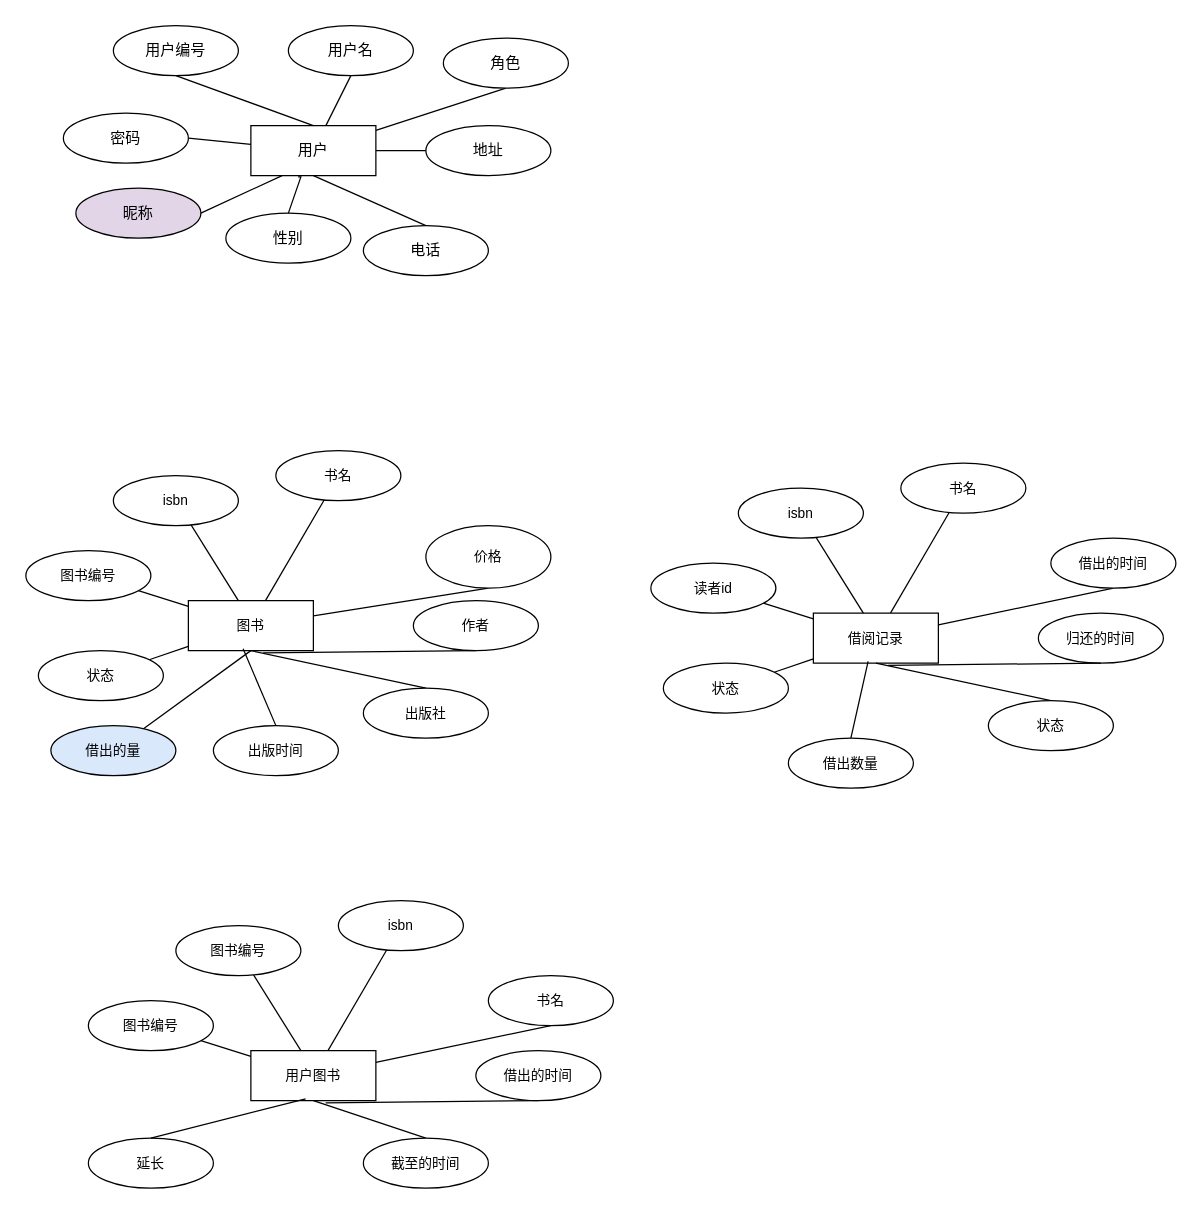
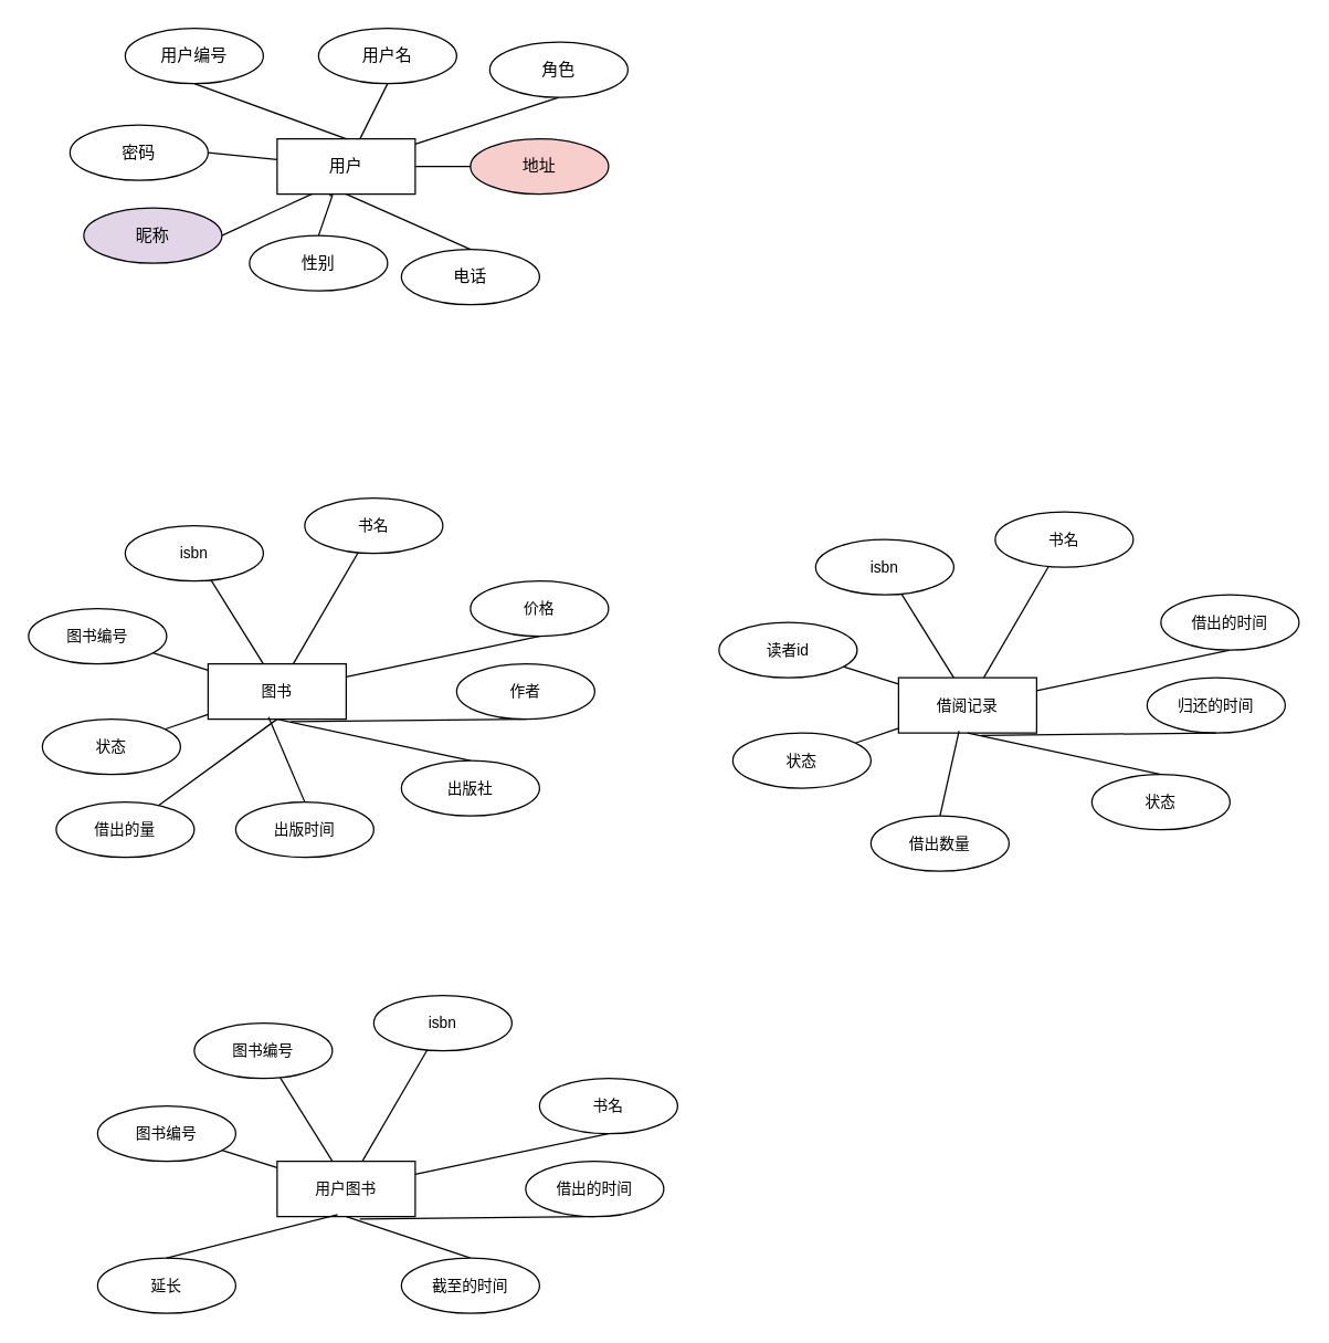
  <mxCell id="0" />
  <mxCell id="1" parent="0" />
  <mxCell id="2" value="用户" style="whiteSpace=wrap;html=1;align=center;" vertex="1" parent="1"><mxGeometry x="200" y="100" width="100" height="40" as="geometry" /></mxCell>
  <mxCell id="3" style="edgeStyle=none;rounded=0;orthogonalLoop=1;jettySize=auto;html=1;exitX=0.5;exitY=1;exitDx=0;exitDy=0;entryX=0.5;entryY=0;entryDx=0;entryDy=0;endArrow=none;endFill=0;" edge="1" parent="1" source="4" target="2"><mxGeometry relative="1" as="geometry" /></mxCell>
  <mxCell id="4" value="用户编号" style="ellipse;whiteSpace=wrap;html=1;align=center;" vertex="1" parent="1"><mxGeometry x="90" y="20" width="100" height="40" as="geometry" /></mxCell>
  <mxCell id="5" style="edgeStyle=none;rounded=0;orthogonalLoop=1;jettySize=auto;html=1;exitX=0.5;exitY=1;exitDx=0;exitDy=0;endArrow=none;endFill=0;" edge="1" parent="1" source="6" target="2"><mxGeometry relative="1" as="geometry" /></mxCell>
  <mxCell id="6" value="用户名" style="ellipse;whiteSpace=wrap;html=1;align=center;" vertex="1" parent="1"><mxGeometry x="230" y="20" width="100" height="40" as="geometry" /></mxCell>
  <mxCell id="7" style="edgeStyle=none;rounded=0;orthogonalLoop=1;jettySize=auto;html=1;exitX=1;exitY=0.5;exitDx=0;exitDy=0;endArrow=none;endFill=0;" edge="1" parent="1" source="8" target="2"><mxGeometry relative="1" as="geometry" /></mxCell>
  <mxCell id="8" value="密码" style="ellipse;whiteSpace=wrap;html=1;align=center;" vertex="1" parent="1"><mxGeometry x="50" y="90" width="100" height="40" as="geometry" /></mxCell>
  <mxCell id="9" style="edgeStyle=none;rounded=0;orthogonalLoop=1;jettySize=auto;html=1;exitX=1;exitY=0.5;exitDx=0;exitDy=0;entryX=0.25;entryY=1;entryDx=0;entryDy=0;endArrow=none;endFill=0;" edge="1" parent="1" source="10" target="2"><mxGeometry relative="1" as="geometry" /></mxCell>
  <mxCell id="10" value="昵称" style="ellipse;whiteSpace=wrap;html=1;align=center;fillColor=#e1d5e7;" vertex="1" parent="1"><mxGeometry x="60" y="150" width="100" height="40" as="geometry" /></mxCell>
  <mxCell id="11" value="性别" style="ellipse;whiteSpace=wrap;html=1;align=center;" vertex="1" parent="1"><mxGeometry x="180" y="170" width="100" height="40" as="geometry" /></mxCell>
  <mxCell id="12" style="edgeStyle=none;rounded=0;orthogonalLoop=1;jettySize=auto;html=1;exitX=0.5;exitY=0;exitDx=0;exitDy=0;entryX=0.5;entryY=1;entryDx=0;entryDy=0;endArrow=none;endFill=0;" edge="1" parent="1" source="13" target="2"><mxGeometry relative="1" as="geometry" /></mxCell>
  <mxCell id="13" value="电话" style="ellipse;whiteSpace=wrap;html=1;align=center;" vertex="1" parent="1"><mxGeometry x="290" y="180" width="100" height="40" as="geometry" /></mxCell>
  <mxCell id="14" style="edgeStyle=none;rounded=0;orthogonalLoop=1;jettySize=auto;html=1;exitX=0;exitY=0.5;exitDx=0;exitDy=0;entryX=1;entryY=0.5;entryDx=0;entryDy=0;endArrow=none;endFill=0;" edge="1" parent="1" source="15" target="2"><mxGeometry relative="1" as="geometry" /></mxCell>
- <mxCell id="15" value="地址" style="ellipse;whiteSpace=wrap;html=1;align=center;" vertex="1" parent="1"><mxGeometry x="340" y="100" width="100" height="40" as="geometry" /></mxCell>
+ <mxCell id="15" value="地址" style="ellipse;whiteSpace=wrap;html=1;align=center;fillColor=#f8cecc;" vertex="1" parent="1"><mxGeometry x="340" y="100" width="100" height="40" as="geometry" /></mxCell>
  <mxCell id="16" style="edgeStyle=none;rounded=0;orthogonalLoop=1;jettySize=auto;html=1;exitX=0.5;exitY=1;exitDx=0;exitDy=0;endArrow=none;endFill=0;" edge="1" parent="1" source="17" target="2"><mxGeometry relative="1" as="geometry" /></mxCell>
  <mxCell id="17" value="角色" style="ellipse;whiteSpace=wrap;html=1;align=center;" vertex="1" parent="1"><mxGeometry x="354" y="30" width="100" height="40" as="geometry" /></mxCell>
  <mxCell id="18" style="edgeStyle=none;rounded=0;orthogonalLoop=1;jettySize=auto;html=1;exitX=0.5;exitY=0;exitDx=0;exitDy=0;entryX=0.378;entryY=1.023;entryDx=0;entryDy=0;entryPerimeter=0;endArrow=none;endFill=0;" edge="1" parent="1" source="11" target="2"><mxGeometry relative="1" as="geometry"><Array as="points"><mxPoint x="240" y="141" /></Array></mxGeometry></mxCell>
  <mxCell id="19" value="" style="edgeStyle=none;shape=connector;rounded=0;orthogonalLoop=1;jettySize=auto;html=1;labelBackgroundColor=default;strokeColor=default;align=center;verticalAlign=middle;fontFamily=Helvetica;fontSize=11;fontColor=default;endArrow=none;endFill=0;" edge="1" parent="1" source="21" target="25"><mxGeometry relative="1" as="geometry" /></mxCell>
  <mxCell id="20" style="edgeStyle=none;shape=connector;rounded=0;orthogonalLoop=1;jettySize=auto;html=1;exitX=0.5;exitY=1;exitDx=0;exitDy=0;labelBackgroundColor=default;strokeColor=default;align=center;verticalAlign=middle;fontFamily=Helvetica;fontSize=11;fontColor=default;endArrow=none;endFill=0;" edge="1" parent="1" source="21" target="34"><mxGeometry relative="1" as="geometry" /></mxCell>
  <mxCell id="21" value="图书" style="whiteSpace=wrap;html=1;align=center;fontFamily=Helvetica;fontSize=11;fontColor=default;" vertex="1" parent="1"><mxGeometry x="150" y="480" width="100" height="40" as="geometry" /></mxCell>
  <mxCell id="22" value="" style="edgeStyle=none;shape=connector;rounded=0;orthogonalLoop=1;jettySize=auto;html=1;labelBackgroundColor=default;strokeColor=default;align=center;verticalAlign=middle;fontFamily=Helvetica;fontSize=11;fontColor=default;endArrow=none;endFill=0;" edge="1" parent="1" source="23" target="21"><mxGeometry relative="1" as="geometry" /></mxCell>
  <mxCell id="23" value="图书编号" style="ellipse;whiteSpace=wrap;html=1;align=center;fontFamily=Helvetica;fontSize=11;fontColor=default;" vertex="1" parent="1"><mxGeometry x="20" y="440" width="100" height="40" as="geometry" /></mxCell>
  <mxCell id="24" value="isbn" style="ellipse;whiteSpace=wrap;html=1;align=center;fontFamily=Helvetica;fontSize=11;fontColor=default;" vertex="1" parent="1"><mxGeometry x="90" y="380" width="100" height="40" as="geometry" /></mxCell>
  <mxCell id="25" value="书名" style="ellipse;whiteSpace=wrap;html=1;align=center;fontFamily=Helvetica;fontSize=11;fontColor=default;" vertex="1" parent="1"><mxGeometry x="220" y="360" width="100" height="40" as="geometry" /></mxCell>
  <mxCell id="26" style="edgeStyle=none;shape=connector;rounded=0;orthogonalLoop=1;jettySize=auto;html=1;exitX=0.5;exitY=1;exitDx=0;exitDy=0;labelBackgroundColor=default;strokeColor=default;align=center;verticalAlign=middle;fontFamily=Helvetica;fontSize=11;fontColor=default;endArrow=none;endFill=0;" edge="1" parent="1" source="27" target="21"><mxGeometry relative="1" as="geometry" /></mxCell>
- <mxCell id="27" value="价格" style="ellipse;whiteSpace=wrap;html=1;align=center;fontFamily=Helvetica;fontSize=11;fontColor=default;" vertex="1" parent="1"><mxGeometry x="340" y="420" width="100" height="50" as="geometry" /></mxCell>
+ <mxCell id="27" value="价格" style="ellipse;whiteSpace=wrap;html=1;align=center;fontFamily=Helvetica;fontSize=11;fontColor=default;" vertex="1" parent="1"><mxGeometry x="340" y="420" width="100" height="40" as="geometry" /></mxCell>
  <mxCell id="28" value="作者" style="ellipse;whiteSpace=wrap;html=1;align=center;fontFamily=Helvetica;fontSize=11;fontColor=default;" vertex="1" parent="1"><mxGeometry x="330" y="480" width="100" height="40" as="geometry" /></mxCell>
  <mxCell id="29" style="edgeStyle=none;shape=connector;rounded=0;orthogonalLoop=1;jettySize=auto;html=1;exitX=0.5;exitY=0;exitDx=0;exitDy=0;entryX=0.5;entryY=1;entryDx=0;entryDy=0;labelBackgroundColor=default;strokeColor=default;align=center;verticalAlign=middle;fontFamily=Helvetica;fontSize=11;fontColor=default;endArrow=none;endFill=0;" edge="1" parent="1" source="30" target="21"><mxGeometry relative="1" as="geometry" /></mxCell>
  <mxCell id="30" value="出版社" style="ellipse;whiteSpace=wrap;html=1;align=center;fontFamily=Helvetica;fontSize=11;fontColor=default;" vertex="1" parent="1"><mxGeometry x="290" y="550" width="100" height="40" as="geometry" /></mxCell>
  <mxCell id="31" value="出版时间" style="ellipse;whiteSpace=wrap;html=1;align=center;fontFamily=Helvetica;fontSize=11;fontColor=default;" vertex="1" parent="1"><mxGeometry x="170" y="580" width="100" height="40" as="geometry" /></mxCell>
  <mxCell id="32" value="" style="edgeStyle=none;shape=connector;rounded=0;orthogonalLoop=1;jettySize=auto;html=1;labelBackgroundColor=default;strokeColor=default;align=center;verticalAlign=middle;fontFamily=Helvetica;fontSize=11;fontColor=default;endArrow=none;endFill=0;" edge="1" parent="1" source="33" target="21"><mxGeometry relative="1" as="geometry" /></mxCell>
  <mxCell id="33" value="状态" style="ellipse;whiteSpace=wrap;html=1;align=center;fontFamily=Helvetica;fontSize=11;fontColor=default;" vertex="1" parent="1"><mxGeometry x="30" y="520" width="100" height="40" as="geometry" /></mxCell>
- <mxCell id="34" value="借出的量" style="ellipse;whiteSpace=wrap;html=1;align=center;fontFamily=Helvetica;fontSize=11;fontColor=default;fillColor=#dae8fc;" vertex="1" parent="1"><mxGeometry x="40" y="580" width="100" height="40" as="geometry" /></mxCell>
+ <mxCell id="34" value="借出的量" style="ellipse;whiteSpace=wrap;html=1;align=center;fontFamily=Helvetica;fontSize=11;fontColor=default;" vertex="1" parent="1"><mxGeometry x="40" y="580" width="100" height="40" as="geometry" /></mxCell>
  <mxCell id="35" style="edgeStyle=none;shape=connector;rounded=0;orthogonalLoop=1;jettySize=auto;html=1;entryX=0.4;entryY=0;entryDx=0;entryDy=0;entryPerimeter=0;labelBackgroundColor=default;strokeColor=default;align=center;verticalAlign=middle;fontFamily=Helvetica;fontSize=11;fontColor=default;endArrow=none;endFill=0;" edge="1" parent="1" source="24" target="21"><mxGeometry relative="1" as="geometry" /></mxCell>
  <mxCell id="36" style="edgeStyle=none;shape=connector;rounded=0;orthogonalLoop=1;jettySize=auto;html=1;exitX=0.5;exitY=0;exitDx=0;exitDy=0;entryX=0.438;entryY=0.964;entryDx=0;entryDy=0;entryPerimeter=0;labelBackgroundColor=default;strokeColor=default;align=center;verticalAlign=middle;fontFamily=Helvetica;fontSize=11;fontColor=default;endArrow=none;endFill=0;" edge="1" parent="1" source="31" target="21"><mxGeometry relative="1" as="geometry" /></mxCell>
  <mxCell id="37" style="edgeStyle=none;shape=connector;rounded=0;orthogonalLoop=1;jettySize=auto;html=1;exitX=0.5;exitY=1;exitDx=0;exitDy=0;entryX=0.598;entryY=1.044;entryDx=0;entryDy=0;entryPerimeter=0;labelBackgroundColor=default;strokeColor=default;align=center;verticalAlign=middle;fontFamily=Helvetica;fontSize=11;fontColor=default;endArrow=none;endFill=0;" edge="1" parent="1" source="28" target="21"><mxGeometry relative="1" as="geometry" /></mxCell>
  <mxCell id="38" value="" style="edgeStyle=none;shape=connector;rounded=0;orthogonalLoop=1;jettySize=auto;html=1;labelBackgroundColor=default;strokeColor=default;align=center;verticalAlign=middle;fontFamily=Helvetica;fontSize=11;fontColor=default;endArrow=none;endFill=0;" edge="1" source="39" target="43" parent="1"><mxGeometry relative="1" as="geometry" /></mxCell>
  <mxCell id="39" value="用户图书" style="whiteSpace=wrap;html=1;align=center;fontFamily=Helvetica;fontSize=11;fontColor=default;" vertex="1" parent="1"><mxGeometry x="200" y="840" width="100" height="40" as="geometry" /></mxCell>
  <mxCell id="40" value="" style="edgeStyle=none;shape=connector;rounded=0;orthogonalLoop=1;jettySize=auto;html=1;labelBackgroundColor=default;strokeColor=default;align=center;verticalAlign=middle;fontFamily=Helvetica;fontSize=11;fontColor=default;endArrow=none;endFill=0;" edge="1" source="41" target="39" parent="1"><mxGeometry relative="1" as="geometry" /></mxCell>
  <mxCell id="41" value="图书编号" style="ellipse;whiteSpace=wrap;html=1;align=center;fontFamily=Helvetica;fontSize=11;fontColor=default;" vertex="1" parent="1"><mxGeometry x="70" y="800" width="100" height="40" as="geometry" /></mxCell>
  <mxCell id="42" value="图书编号" style="ellipse;whiteSpace=wrap;html=1;align=center;fontFamily=Helvetica;fontSize=11;fontColor=default;" vertex="1" parent="1"><mxGeometry x="140" y="740" width="100" height="40" as="geometry" /></mxCell>
  <mxCell id="43" value="isbn" style="ellipse;whiteSpace=wrap;html=1;align=center;fontFamily=Helvetica;fontSize=11;fontColor=default;" vertex="1" parent="1"><mxGeometry x="270" y="720" width="100" height="40" as="geometry" /></mxCell>
  <mxCell id="44" style="edgeStyle=none;shape=connector;rounded=0;orthogonalLoop=1;jettySize=auto;html=1;exitX=0.5;exitY=1;exitDx=0;exitDy=0;labelBackgroundColor=default;strokeColor=default;align=center;verticalAlign=middle;fontFamily=Helvetica;fontSize=11;fontColor=default;endArrow=none;endFill=0;" edge="1" source="45" target="39" parent="1"><mxGeometry relative="1" as="geometry" /></mxCell>
  <mxCell id="45" value="书名" style="ellipse;whiteSpace=wrap;html=1;align=center;fontFamily=Helvetica;fontSize=11;fontColor=default;" vertex="1" parent="1"><mxGeometry x="390" y="780" width="100" height="40" as="geometry" /></mxCell>
  <mxCell id="46" value="借出的时间" style="ellipse;whiteSpace=wrap;html=1;align=center;fontFamily=Helvetica;fontSize=11;fontColor=default;" vertex="1" parent="1"><mxGeometry x="380" y="840" width="100" height="40" as="geometry" /></mxCell>
  <mxCell id="47" style="edgeStyle=none;shape=connector;rounded=0;orthogonalLoop=1;jettySize=auto;html=1;exitX=0.5;exitY=0;exitDx=0;exitDy=0;entryX=0.5;entryY=1;entryDx=0;entryDy=0;labelBackgroundColor=default;strokeColor=default;align=center;verticalAlign=middle;fontFamily=Helvetica;fontSize=11;fontColor=default;endArrow=none;endFill=0;" edge="1" source="48" target="39" parent="1"><mxGeometry relative="1" as="geometry" /></mxCell>
  <mxCell id="48" value="截至的时间" style="ellipse;whiteSpace=wrap;html=1;align=center;fontFamily=Helvetica;fontSize=11;fontColor=default;" vertex="1" parent="1"><mxGeometry x="290" y="910" width="100" height="40" as="geometry" /></mxCell>
  <mxCell id="49" value="延长" style="ellipse;whiteSpace=wrap;html=1;align=center;fontFamily=Helvetica;fontSize=11;fontColor=default;" vertex="1" parent="1"><mxGeometry x="70" y="910" width="100" height="40" as="geometry" /></mxCell>
  <mxCell id="50" style="edgeStyle=none;shape=connector;rounded=0;orthogonalLoop=1;jettySize=auto;html=1;entryX=0.4;entryY=0;entryDx=0;entryDy=0;entryPerimeter=0;labelBackgroundColor=default;strokeColor=default;align=center;verticalAlign=middle;fontFamily=Helvetica;fontSize=11;fontColor=default;endArrow=none;endFill=0;" edge="1" source="42" target="39" parent="1"><mxGeometry relative="1" as="geometry" /></mxCell>
  <mxCell id="51" style="edgeStyle=none;shape=connector;rounded=0;orthogonalLoop=1;jettySize=auto;html=1;exitX=0.5;exitY=0;exitDx=0;exitDy=0;entryX=0.438;entryY=0.964;entryDx=0;entryDy=0;entryPerimeter=0;labelBackgroundColor=default;strokeColor=default;align=center;verticalAlign=middle;fontFamily=Helvetica;fontSize=11;fontColor=default;endArrow=none;endFill=0;" edge="1" source="49" target="39" parent="1"><mxGeometry relative="1" as="geometry" /></mxCell>
  <mxCell id="52" style="edgeStyle=none;shape=connector;rounded=0;orthogonalLoop=1;jettySize=auto;html=1;exitX=0.5;exitY=1;exitDx=0;exitDy=0;entryX=0.598;entryY=1.044;entryDx=0;entryDy=0;entryPerimeter=0;labelBackgroundColor=default;strokeColor=default;align=center;verticalAlign=middle;fontFamily=Helvetica;fontSize=11;fontColor=default;endArrow=none;endFill=0;" edge="1" source="46" target="39" parent="1"><mxGeometry relative="1" as="geometry" /></mxCell>
  <mxCell id="53" value="" style="edgeStyle=none;shape=connector;rounded=0;orthogonalLoop=1;jettySize=auto;html=1;labelBackgroundColor=default;strokeColor=default;align=center;verticalAlign=middle;fontFamily=Helvetica;fontSize=11;fontColor=default;endArrow=none;endFill=0;" edge="1" source="54" target="58" parent="1"><mxGeometry relative="1" as="geometry" /></mxCell>
  <mxCell id="54" value="借阅记录" style="whiteSpace=wrap;html=1;align=center;fontFamily=Helvetica;fontSize=11;fontColor=default;" vertex="1" parent="1"><mxGeometry x="650" y="490" width="100" height="40" as="geometry" /></mxCell>
  <mxCell id="55" value="" style="edgeStyle=none;shape=connector;rounded=0;orthogonalLoop=1;jettySize=auto;html=1;labelBackgroundColor=default;strokeColor=default;align=center;verticalAlign=middle;fontFamily=Helvetica;fontSize=11;fontColor=default;endArrow=none;endFill=0;" edge="1" source="56" target="54" parent="1"><mxGeometry relative="1" as="geometry" /></mxCell>
  <mxCell id="56" value="读者id" style="ellipse;whiteSpace=wrap;html=1;align=center;fontFamily=Helvetica;fontSize=11;fontColor=default;" vertex="1" parent="1"><mxGeometry x="520" y="450" width="100" height="40" as="geometry" /></mxCell>
  <mxCell id="57" value="isbn" style="ellipse;whiteSpace=wrap;html=1;align=center;fontFamily=Helvetica;fontSize=11;fontColor=default;" vertex="1" parent="1"><mxGeometry x="590" y="390" width="100" height="40" as="geometry" /></mxCell>
  <mxCell id="58" value="书名" style="ellipse;whiteSpace=wrap;html=1;align=center;fontFamily=Helvetica;fontSize=11;fontColor=default;" vertex="1" parent="1"><mxGeometry x="720" y="370" width="100" height="40" as="geometry" /></mxCell>
  <mxCell id="59" style="edgeStyle=none;shape=connector;rounded=0;orthogonalLoop=1;jettySize=auto;html=1;exitX=0.5;exitY=1;exitDx=0;exitDy=0;labelBackgroundColor=default;strokeColor=default;align=center;verticalAlign=middle;fontFamily=Helvetica;fontSize=11;fontColor=default;endArrow=none;endFill=0;" edge="1" source="60" target="54" parent="1"><mxGeometry relative="1" as="geometry" /></mxCell>
  <mxCell id="60" value="借出的时间" style="ellipse;whiteSpace=wrap;html=1;align=center;fontFamily=Helvetica;fontSize=11;fontColor=default;" vertex="1" parent="1"><mxGeometry x="840" y="430" width="100" height="40" as="geometry" /></mxCell>
  <mxCell id="61" value="归还的时间" style="ellipse;whiteSpace=wrap;html=1;align=center;fontFamily=Helvetica;fontSize=11;fontColor=default;" vertex="1" parent="1"><mxGeometry x="830" y="490" width="100" height="40" as="geometry" /></mxCell>
  <mxCell id="62" style="edgeStyle=none;shape=connector;rounded=0;orthogonalLoop=1;jettySize=auto;html=1;exitX=0.5;exitY=0;exitDx=0;exitDy=0;entryX=0.5;entryY=1;entryDx=0;entryDy=0;labelBackgroundColor=default;strokeColor=default;align=center;verticalAlign=middle;fontFamily=Helvetica;fontSize=11;fontColor=default;endArrow=none;endFill=0;" edge="1" source="63" target="54" parent="1"><mxGeometry relative="1" as="geometry" /></mxCell>
  <mxCell id="63" value="状态" style="ellipse;whiteSpace=wrap;html=1;align=center;fontFamily=Helvetica;fontSize=11;fontColor=default;" vertex="1" parent="1"><mxGeometry x="790" y="560" width="100" height="40" as="geometry" /></mxCell>
  <mxCell id="64" value="借出数量" style="ellipse;whiteSpace=wrap;html=1;align=center;fontFamily=Helvetica;fontSize=11;fontColor=default;" vertex="1" parent="1"><mxGeometry x="630" y="590" width="100" height="40" as="geometry" /></mxCell>
  <mxCell id="65" value="" style="edgeStyle=none;shape=connector;rounded=0;orthogonalLoop=1;jettySize=auto;html=1;labelBackgroundColor=default;strokeColor=default;align=center;verticalAlign=middle;fontFamily=Helvetica;fontSize=11;fontColor=default;endArrow=none;endFill=0;" edge="1" source="66" target="54" parent="1"><mxGeometry relative="1" as="geometry" /></mxCell>
  <mxCell id="66" value="状态" style="ellipse;whiteSpace=wrap;html=1;align=center;fontFamily=Helvetica;fontSize=11;fontColor=default;" vertex="1" parent="1"><mxGeometry x="530" y="530" width="100" height="40" as="geometry" /></mxCell>
  <mxCell id="67" style="edgeStyle=none;shape=connector;rounded=0;orthogonalLoop=1;jettySize=auto;html=1;entryX=0.4;entryY=0;entryDx=0;entryDy=0;entryPerimeter=0;labelBackgroundColor=default;strokeColor=default;align=center;verticalAlign=middle;fontFamily=Helvetica;fontSize=11;fontColor=default;endArrow=none;endFill=0;" edge="1" source="57" target="54" parent="1"><mxGeometry relative="1" as="geometry" /></mxCell>
  <mxCell id="68" style="edgeStyle=none;shape=connector;rounded=0;orthogonalLoop=1;jettySize=auto;html=1;exitX=0.5;exitY=0;exitDx=0;exitDy=0;entryX=0.438;entryY=0.964;entryDx=0;entryDy=0;entryPerimeter=0;labelBackgroundColor=default;strokeColor=default;align=center;verticalAlign=middle;fontFamily=Helvetica;fontSize=11;fontColor=default;endArrow=none;endFill=0;" edge="1" source="64" target="54" parent="1"><mxGeometry relative="1" as="geometry" /></mxCell>
  <mxCell id="69" style="edgeStyle=none;shape=connector;rounded=0;orthogonalLoop=1;jettySize=auto;html=1;exitX=0.5;exitY=1;exitDx=0;exitDy=0;entryX=0.598;entryY=1.044;entryDx=0;entryDy=0;entryPerimeter=0;labelBackgroundColor=default;strokeColor=default;align=center;verticalAlign=middle;fontFamily=Helvetica;fontSize=11;fontColor=default;endArrow=none;endFill=0;" edge="1" source="61" target="54" parent="1"><mxGeometry relative="1" as="geometry" /></mxCell>
